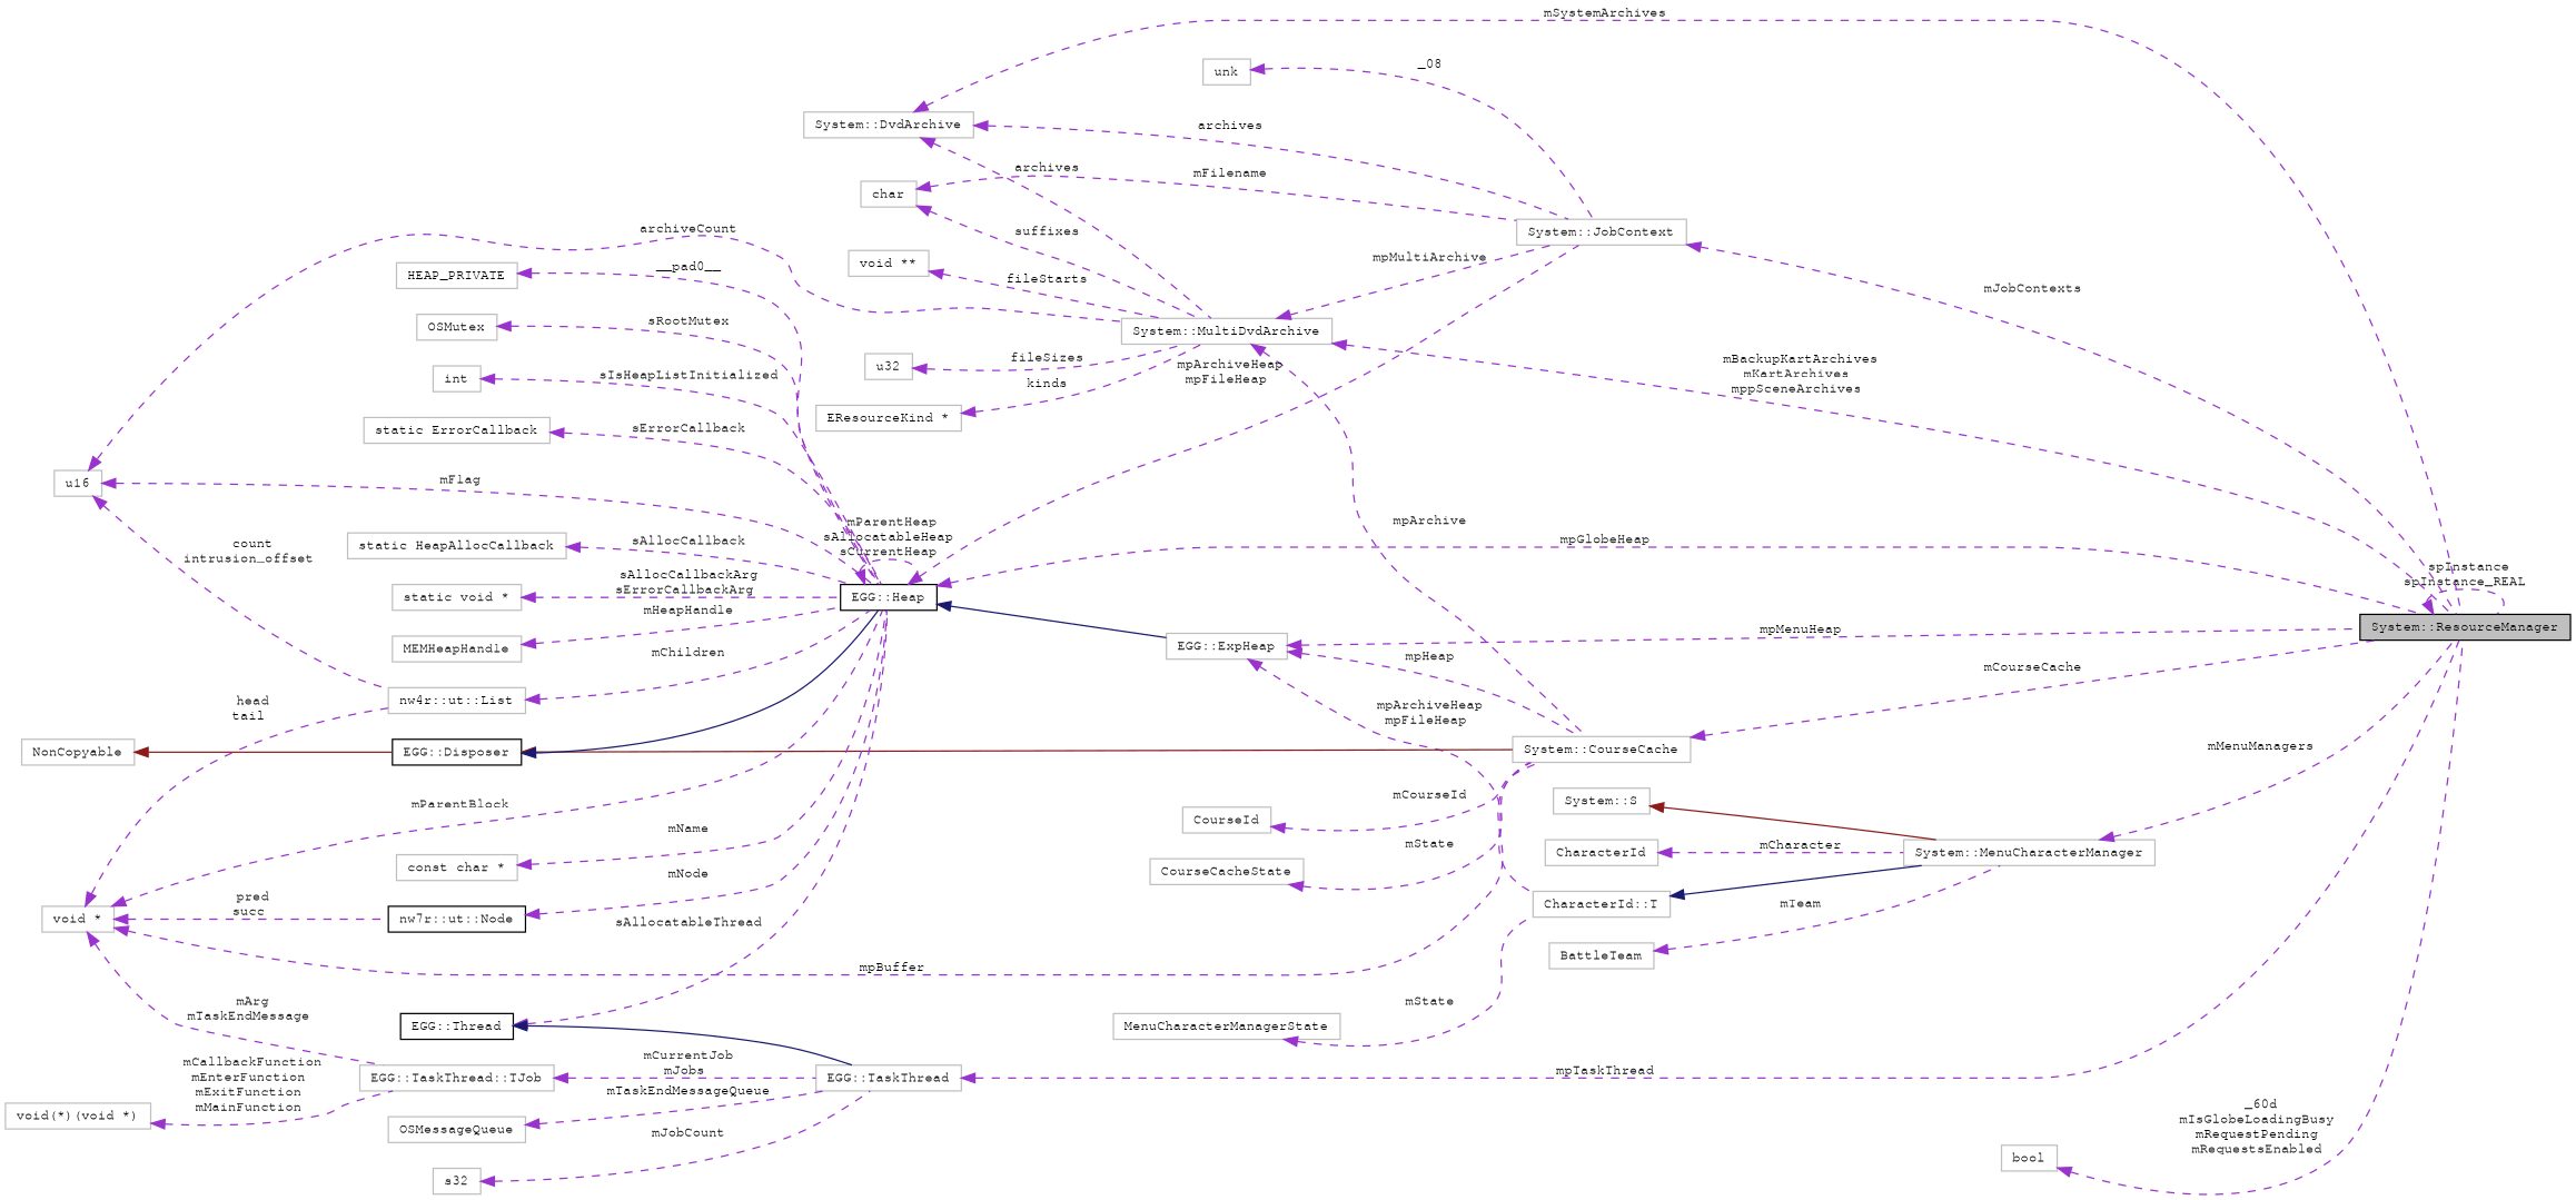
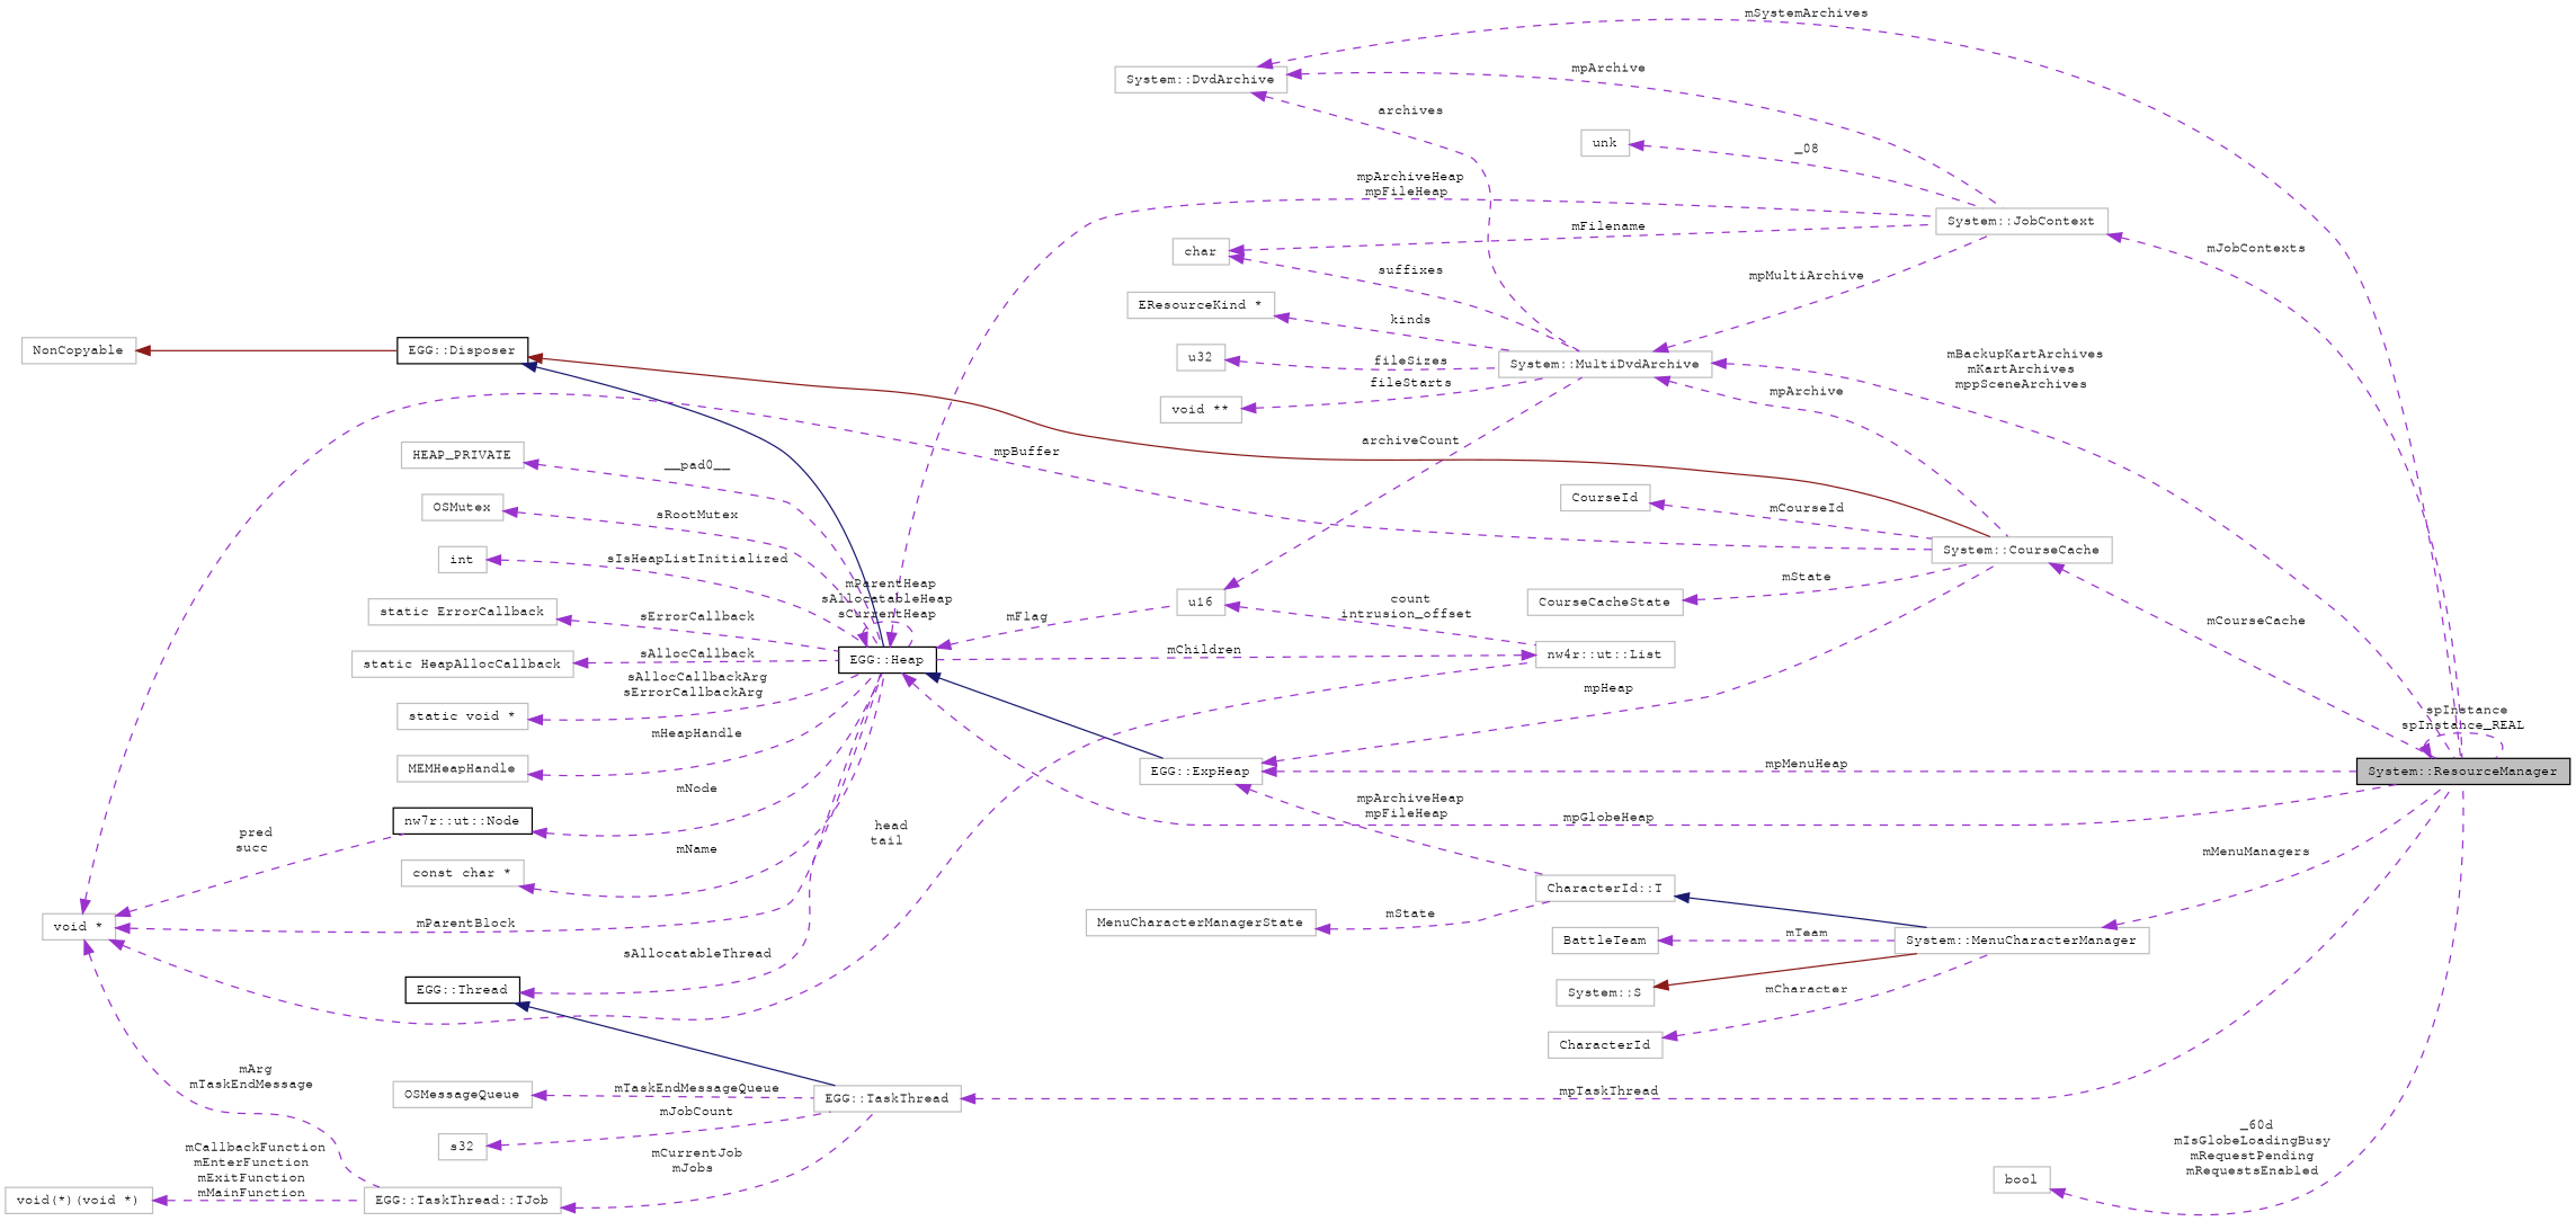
  digraph {
    rankdir=LR
    node [color=grey75 fillcolor=white fontname=FreeMono fontsize=10 shape=record style=filled]
    edge [color=darkorchid3 dir=back fontname=FreeMono fontsize=10 labelfontname=FreeMono labelfontsize=10 style=dashed]
    n1 [color=black fillcolor=grey75 fontcolor=black height=0.2 label="System::ResourceManager" width=0.4]
    n2 [height=0.2 label="System::MultiDvdArchive" width=0.4]
    n3 [height=0.2 label="System::JobContext" width=0.4]
    n4 [height=0.2 label="System::CourseCache" width=0.4]
    n5 [height=0.2 label="System::DvdArchive" width=0.4]
    n6 [height=0.2 label=u16 width=0.4]
    n7 [color=black height=0.2 label="EGG::Heap" width=0.4]
    n8 [height=0.2 label="nw4r::ut::List" width=0.4]
    n9 [height=0.2 label="EGG::ExpHeap" width=0.4]
    n10 [height=0.2 label=u32 width=0.4]
    n11 [height=0.2 label=char width=0.4]
    n12 [height=0.2 label="void **" width=0.4]
    n13 [height=0.2 label="EResourceKind *" width=0.4]
    n14 [height=0.2 label=unk width=0.4]
    n15 [height=0.2 label="CharacterId::T" width=0.4]
    n16 [color=black height=0.2 label="EGG::Disposer" width=0.4]
    n17 [height=0.2 label=NonCopyable width=0.4]
    n18 [height=0.2 label=HEAP_PRIVATE width=0.4]
    n19 [height=0.2 label=OSMutex width=0.4]
    n20 [height=0.2 label=int width=0.4]
    n21 [height=0.2 label="static ErrorCallback" width=0.4]
    n22 [height=0.2 label="static HeapAllocCallback" width=0.4]
    n23 [height=0.2 label="static void *" width=0.4]
    n24 [color=black height=0.2 label="EGG::Thread" width=0.4]
    n25 [height=0.2 label="EGG::TaskThread" width=0.4]
    n26 [height=0.2 label=MEMHeapHandle width=0.4]
    n27 [height=0.2 label="void *" width=0.4]
    n28 [color=black height=0.2 label="nw7r::ut::Node" width=0.4]
    n29 [height=0.2 label="EGG::TaskThread::TJob" width=0.4]
    n30 [height=0.2 label="const char *" width=0.4]
    n31 [height=0.2 label="void(*)(void *)" width=0.4]
    n32 [height=0.2 label=s32 width=0.4]
    n33 [height=0.2 label=OSMessageQueue width=0.4]
    n34 [height=0.2 label="System::MenuCharacterManager" width=0.4]
    n35 [height=0.2 label=CourseId width=0.4]
    n36 [height=0.2 label=CourseCacheState width=0.4]
    n37 [height=0.2 label="System::S" width=0.4]
    n38 [height=0.2 label=MenuCharacterManagerState width=0.4]
    n39 [height=0.2 label=CharacterId width=0.4]
    n40 [height=0.2 label=BattleTeam width=0.4]
    n41 [height=0.2 label=bool width=0.4]
    n1 -> n1 [label=" spInstance\nspInstance_REAL"]
    n2 -> n1 [label=" mBackupKartArchives\nmKartArchives\nmppSceneArchives"]
    n2 -> n3 [label=" mpMultiArchive"]
    n2 -> n4 [label=" mpArchive"]
    n3 -> n1 [label=" mJobContexts"]
    n4 -> n1 [label=" mCourseCache"]
    n5 -> n1 [label=" mSystemArchives"]
    n5 -> n2 [label=" archives"]
-   n5 -> n3 [label=" archives"]
+   n5 -> n3 [label=" mpArchive"]
    n6 -> n2 [label=" archiveCount"]
-   n6 -> n7 [label=" mFlag"]
+   n7 -> n6 [label=" mFlag"]
    n6 -> n8 [label=" count\nintrusion_offset"]
    n7 -> n1 [label=" mpGlobeHeap"]
    n7 -> n3 [label=" mpArchiveHeap\nmpFileHeap"]
    n7 -> n7 [label=" mParentHeap\nsAllocatableHeap\nsCurrentHeap"]
    n7 -> n9 [color=midnightblue style=solid]
    n8 -> n7 [label=" mChildren"]
    n9 -> n1 [label=" mpMenuHeap"]
    n9 -> n4 [label=" mpHeap"]
    n9 -> n15 [label=" mpArchiveHeap\nmpFileHeap"]
    n10 -> n2 [label=" fileSizes"]
    n11 -> n2 [label=" suffixes"]
    n11 -> n3 [label=" mFilename"]
    n12 -> n2 [label=" fileStarts"]
    n13 -> n2 [label=" kinds"]
    n14 -> n3 [label=" _08"]
    n15 -> n34 [color=midnightblue style=solid]
    n16 -> n4 [color=firebrick4 style=solid]
    n16 -> n7 [color=midnightblue style=solid]
    n17 -> n16 [color=firebrick4 style=solid]
    n18 -> n7 [label=" __pad0__"]
    n19 -> n7 [label=" sRootMutex"]
    n20 -> n7 [label=" sIsHeapListInitialized"]
    n21 -> n7 [label=" sErrorCallback"]
    n22 -> n7 [label=" sAllocCallback"]
    n23 -> n7 [label=" sAllocCallbackArg\nsErrorCallbackArg"]
    n24 -> n7 [label=" sAllocatableThread"]
    n24 -> n25 [color=midnightblue style=solid]
    n25 -> n1 [label=" mpTaskThread"]
    n26 -> n7 [label=" mHeapHandle"]
    n27 -> n4 [label=" mpBuffer"]
    n27 -> n7 [label=" mParentBlock"]
    n27 -> n8 [label=" head\ntail"]
    n27 -> n28 [label=" pred\nsucc"]
    n27 -> n29 [label=" mArg\nmTaskEndMessage"]
    n28 -> n7 [label=" mNode"]
    n29 -> n25 [label=" mCurrentJob\nmJobs"]
    n30 -> n7 [label=" mName"]
    n31 -> n29 [label=" mCallbackFunction\nmEnterFunction\nmExitFunction\nmMainFunction"]
    n32 -> n25 [label=" mJobCount"]
    n33 -> n25 [label=" mTaskEndMessageQueue"]
    n34 -> n1 [label=" mMenuManagers"]
    n35 -> n4 [label=" mCourseId"]
    n36 -> n4 [label=" mState"]
    n37 -> n34 [color=firebrick4 style=solid]
    n38 -> n15 [label=" mState"]
    n39 -> n34 [label=" mCharacter"]
    n40 -> n34 [label=" mTeam"]
    n41 -> n1 [label=" _60d\nmIsGlobeLoadingBusy\nmRequestPending\nmRequestsEnabled"]
  }
